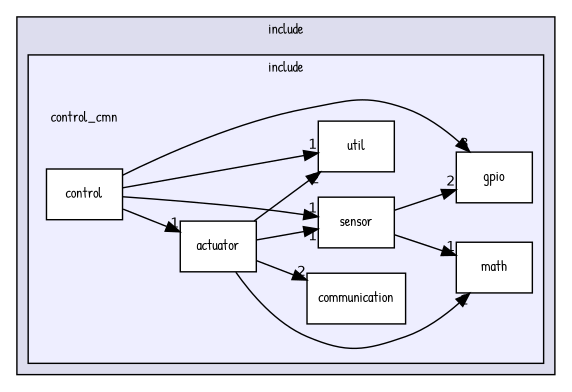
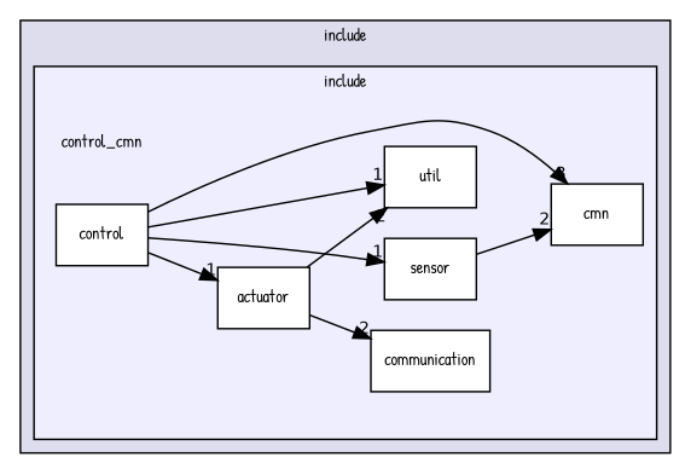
  digraph {
    compound=true
    fontname="Patrick Hand"
    rankdir=LR
    node [fontname="Patrick Hand" fontsize=10 shape=box fillcolor=white style=filled]
    edge [fontname="Patrick Hand" headlabel=1 labeldistance=1.5 labelfontname=Helvetica labelfontsize=10]
    n1 [label=control_cmn shape=plaintext fillcolor="" style=""]
    n2 [label=actuator]
    n3 [label=communication]
    n4 [label=control]
-   n5 [label=gpio]
-   n6 [label=math]
+   n5 [label=cmn]
    n7 [label=sensor]
    n8 [label=util]
    subgraph cluster_1 {
      bgcolor="#ddddee"
      fontsize=10
      label=include
      pencolor=black
      subgraph cluster_2 {
        bgcolor="#eeeeff"
        fontsize=10
        label=include
        pencolor=black
        n1
        n2
        n3
        n4
        n5
-       n6
        n7
        n8
      }
    }
    n2 -> n3 [headlabel=2]
-   n2 -> n6
-   n2 -> n7
    n2 -> n8 [headlabel=2]
    n4 -> n2
    n4 -> n5 [headlabel=3]
    n4 -> n7
    n4 -> n8
    n7 -> n5 [headlabel=2]
-   n7 -> n6
  }
